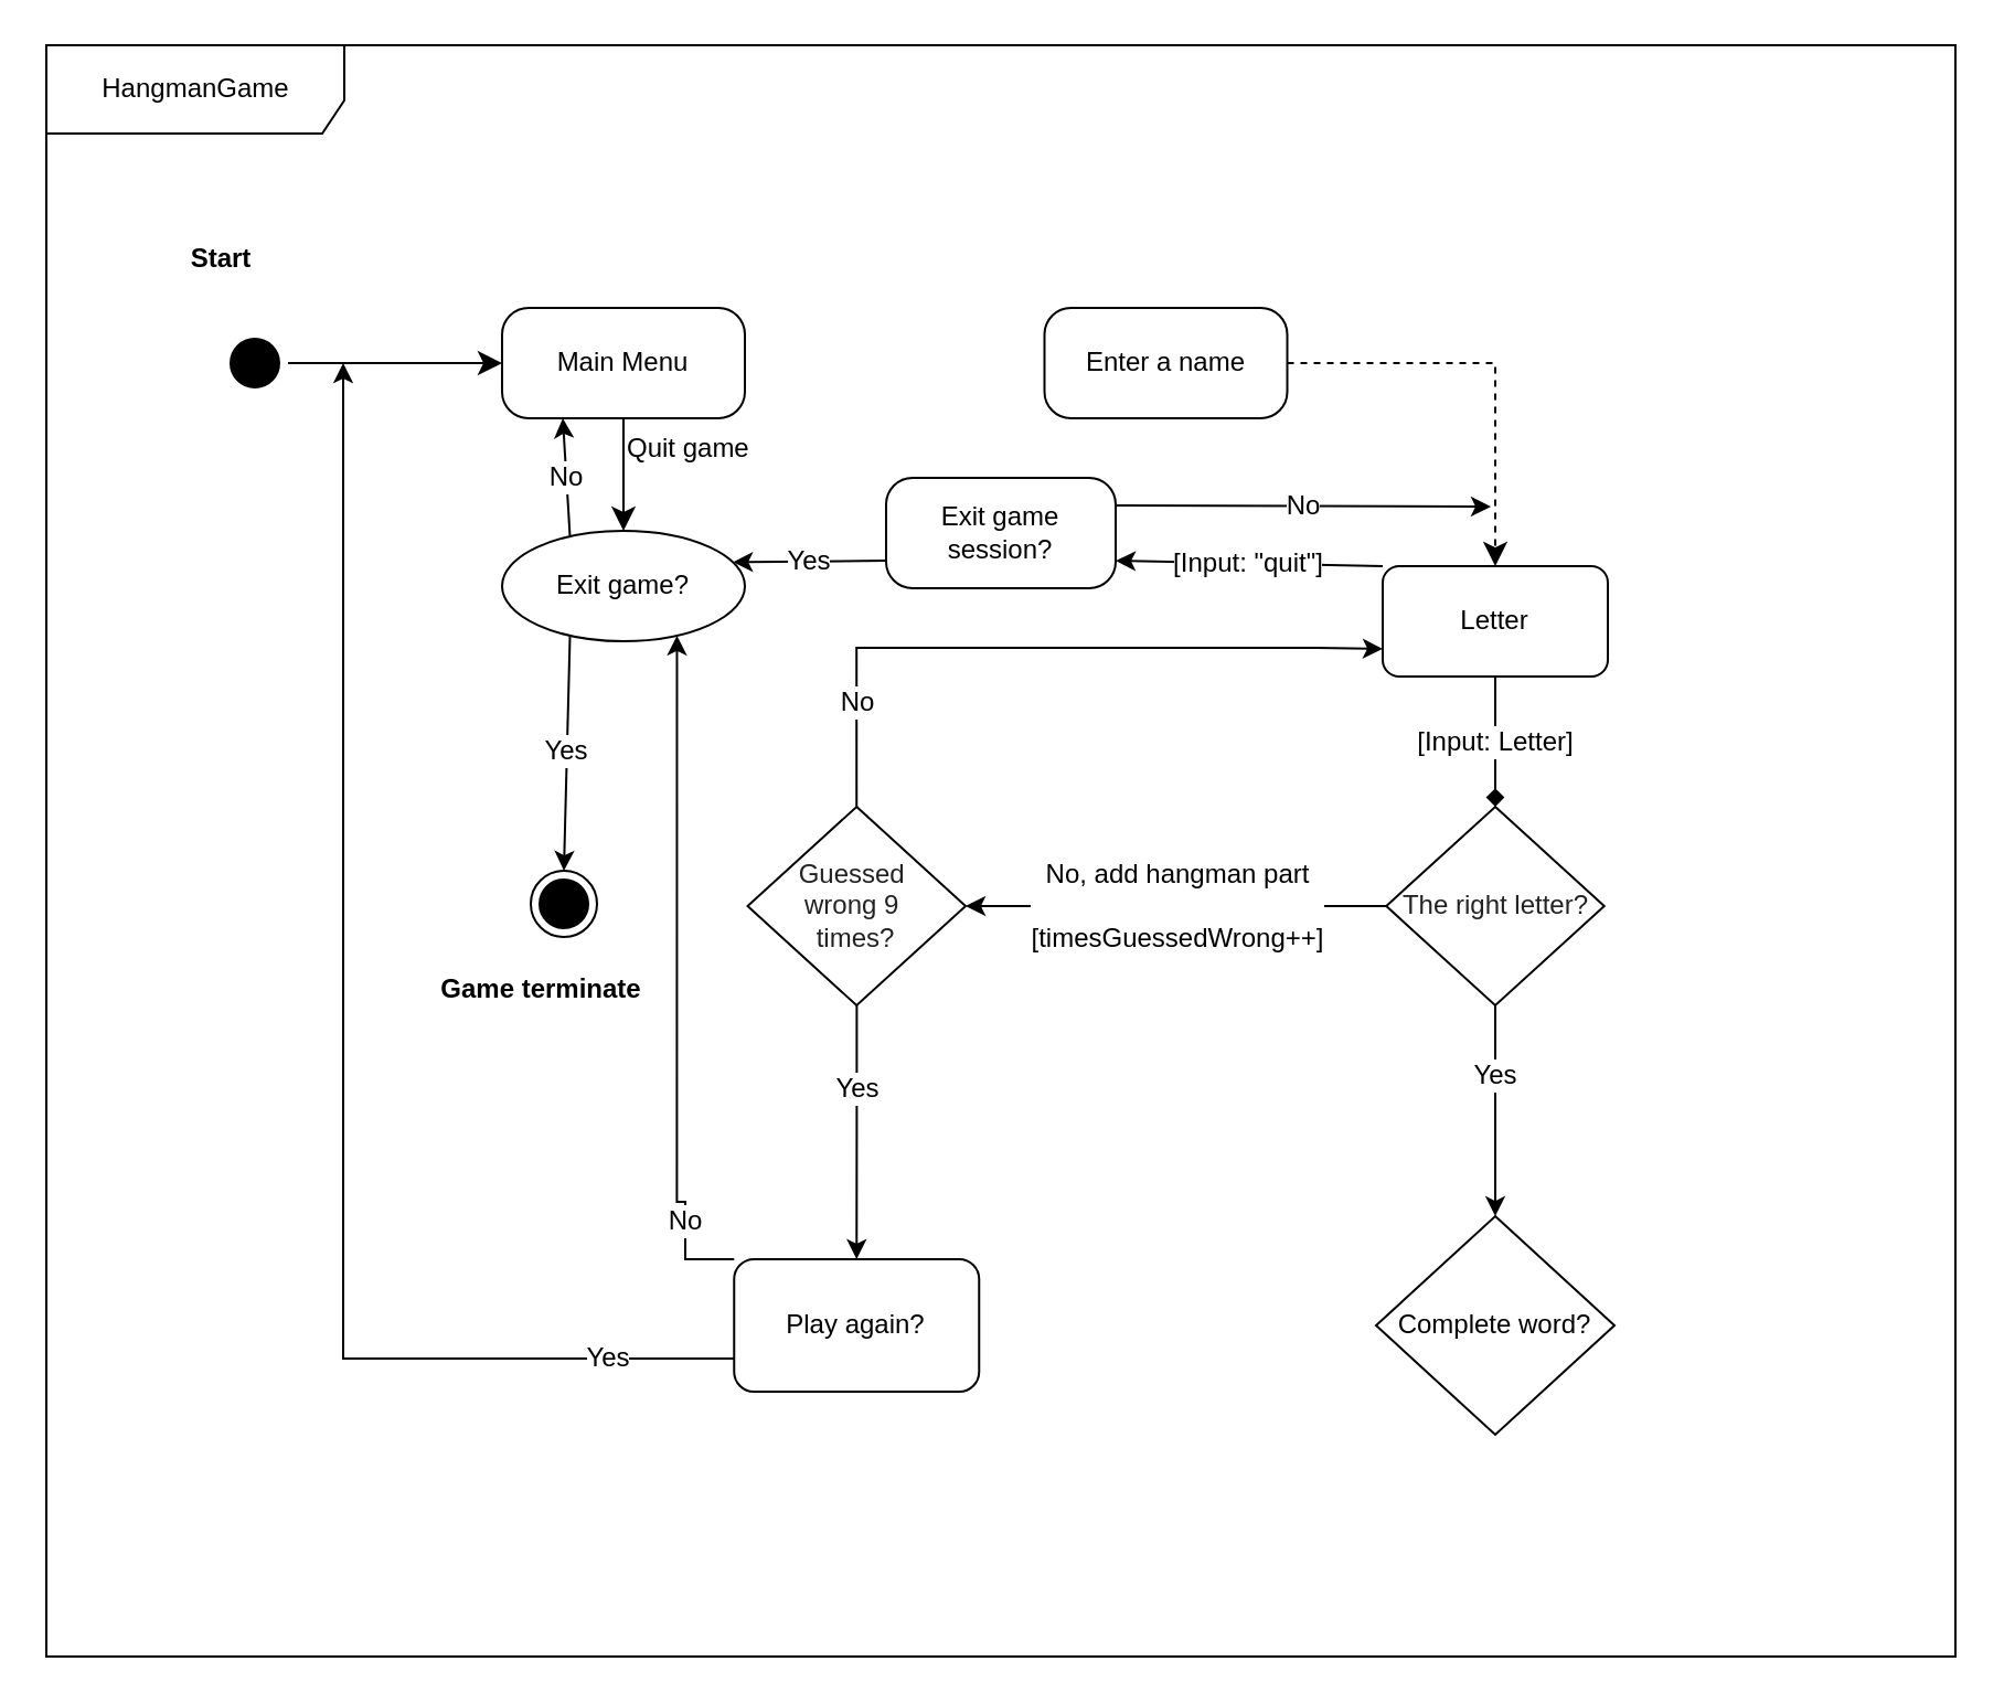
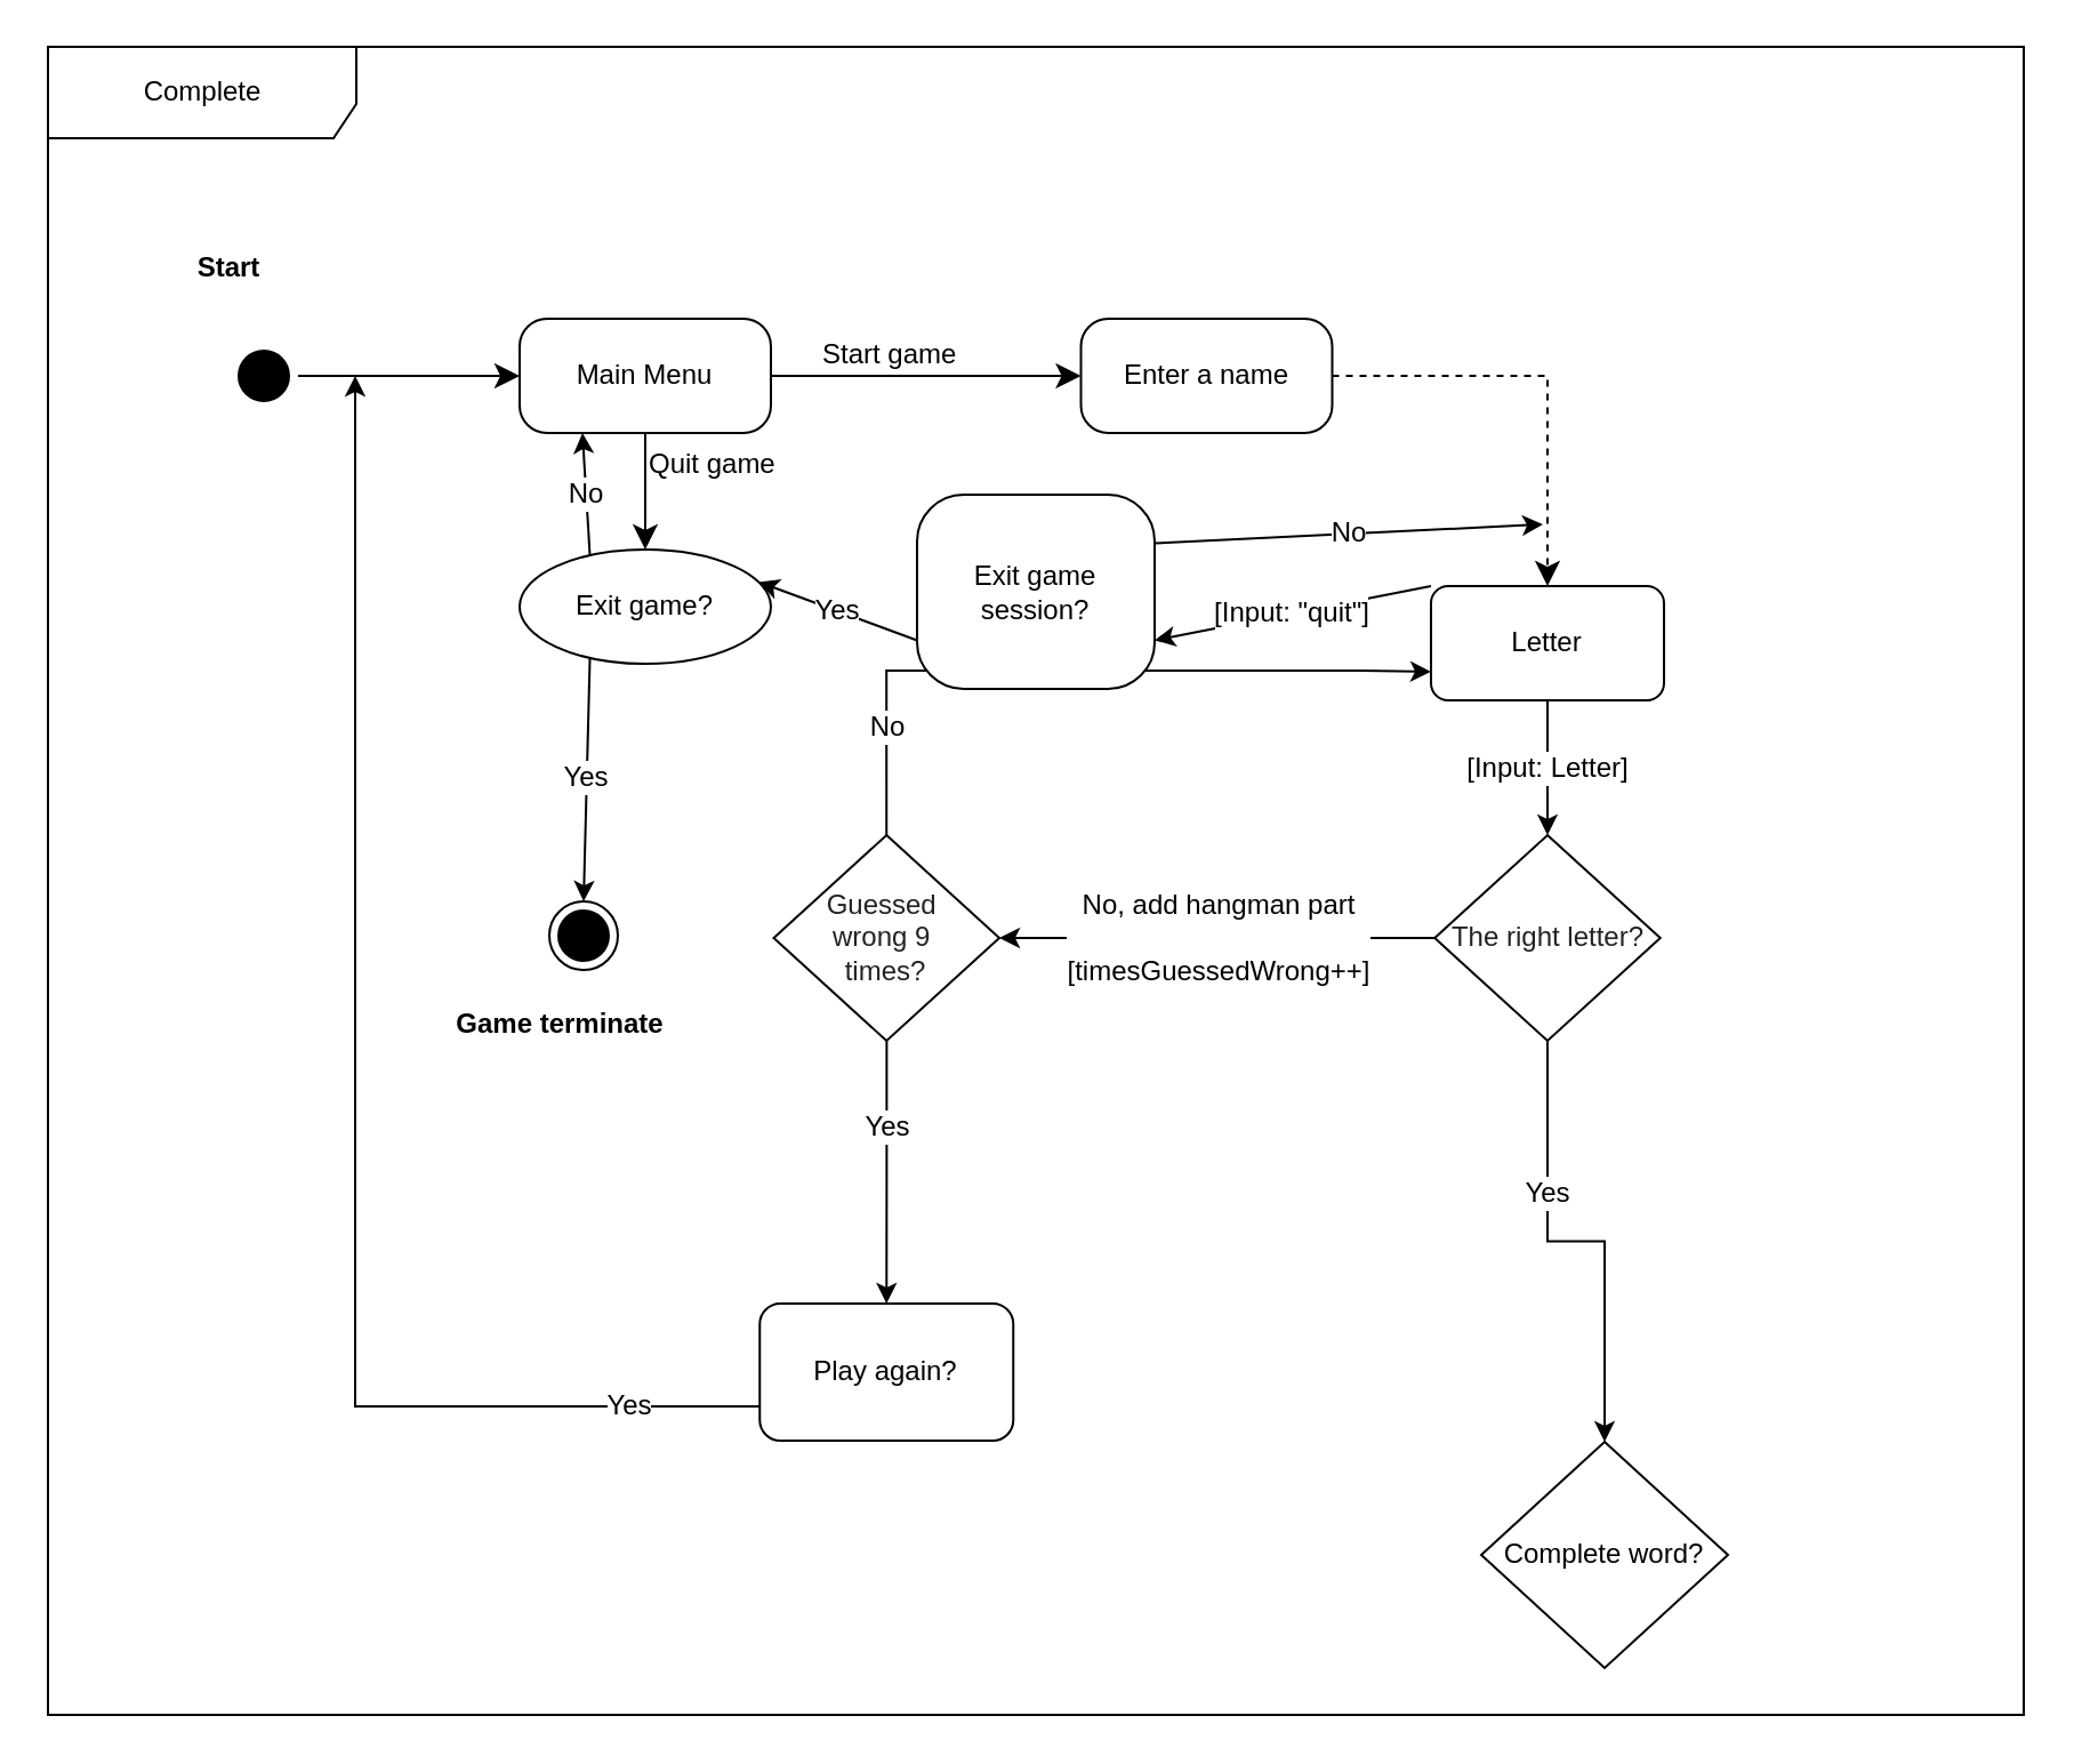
  <mxCell id="0" />
  <mxCell id="1" parent="0" />
- <mxCell id="2" value="HangmanGame" style="shape=umlFrame;whiteSpace=wrap;html=1;rounded=1;shadow=0;comic=0;labelBackgroundColor=none;strokeWidth=1;fontFamily=Helvetica;fontSize=12;align=center;width=135;height=40;" parent="1" vertex="1"><mxGeometry x="20.5" y="20" width="865" height="730" as="geometry" /></mxCell>
+ <mxCell id="2" value="Complete" style="shape=umlFrame;whiteSpace=wrap;html=1;rounded=1;shadow=0;comic=0;labelBackgroundColor=none;strokeWidth=1;fontFamily=Helvetica;fontSize=12;align=center;width=135;height=40;" parent="1" vertex="1"><mxGeometry x="20.5" y="20" width="865" height="730" as="geometry" /></mxCell>
  <mxCell id="3" value="" style="ellipse;html=1;shape=startState;rounded=1;shadow=0;comic=0;labelBackgroundColor=none;fontFamily=Helvetica;fontSize=12;align=center;direction=south;fillColor=#000000;" parent="1" vertex="1"><mxGeometry x="100" y="149" width="30" height="30" as="geometry" /></mxCell>
  <mxCell id="4" value="Main Menu" style="rounded=1;whiteSpace=wrap;html=1;arcSize=24;shadow=0;comic=0;labelBackgroundColor=none;fontFamily=Helvetica;fontSize=12;align=center;" parent="1" vertex="1"><mxGeometry x="227" y="139" width="110" height="50" as="geometry" /></mxCell>
  <mxCell id="5" style="edgeStyle=orthogonalEdgeStyle;html=1;labelBackgroundColor=none;endArrow=classic;endSize=8;fontFamily=Helvetica;fontSize=12;align=left;endFill=1;" parent="1" source="3" target="4" edge="1"><mxGeometry relative="1" as="geometry" /></mxCell>
  <mxCell id="6" value="" style="edgeStyle=orthogonalEdgeStyle;html=1;align=left;verticalAlign=bottom;endArrow=classic;endSize=8;strokeWidth=1;fontSize=12;entryX=0.5;entryY=0;entryDx=0;entryDy=0;endFill=1;exitX=1;exitY=0.5;exitDx=0;exitDy=0;fontFamily=Helvetica;rounded=0;dashed=1;" parent="1" source="22" target="8" edge="1"><mxGeometry x="0.079" y="70" relative="1" as="geometry"><mxPoint x="615" y="234" as="targetPoint" /><mxPoint x="-12" y="-40" as="offset" /><mxPoint x="497.5" y="164" as="sourcePoint" /></mxGeometry></mxCell>
- <mxCell id="7" value="[Input: Letter]" style="edgeStyle=orthogonalEdgeStyle;rounded=0;orthogonalLoop=1;jettySize=auto;html=1;strokeWidth=1;fontSize=12;entryX=0.5;entryY=0;entryDx=0;entryDy=0;fontFamily=Helvetica;endArrow=diamond;" parent="1" source="8" target="19" edge="1"><mxGeometry relative="1" as="geometry"><mxPoint x="677" y="459" as="targetPoint" /></mxGeometry></mxCell>
+ <mxCell id="7" value="[Input: Letter]" style="edgeStyle=orthogonalEdgeStyle;rounded=0;orthogonalLoop=1;jettySize=auto;html=1;strokeWidth=1;fontSize=12;entryX=0.5;entryY=0;entryDx=0;entryDy=0;fontFamily=Helvetica;" parent="1" source="8" target="19" edge="1"><mxGeometry relative="1" as="geometry"><mxPoint x="677" y="459" as="targetPoint" /></mxGeometry></mxCell>
  <mxCell id="8" value="Letter" style="rounded=1;whiteSpace=wrap;html=1;fillColor=#ffffff;fontSize=12;fontFamily=Helvetica;" parent="1" vertex="1"><mxGeometry x="626" y="256" width="102" height="50" as="geometry" /></mxCell>
  <mxCell id="9" value="Yes" style="edgeStyle=orthogonalEdgeStyle;rounded=0;orthogonalLoop=1;jettySize=auto;html=1;strokeWidth=1;fontSize=12;exitX=0.5;exitY=1;exitDx=0;exitDy=0;fontFamily=Helvetica;" parent="1" source="19" target="10" edge="1"><mxGeometry x="-0.333" relative="1" as="geometry"><mxPoint x="677" y="519" as="sourcePoint" /><mxPoint as="offset" /></mxGeometry></mxCell>
- <mxCell id="10" value="Complete word?" style="rhombus;whiteSpace=wrap;html=1;fillColor=#ffffff;fontSize=12;fontFamily=Helvetica;" parent="1" vertex="1"><mxGeometry x="623" y="550.5" width="108" height="99" as="geometry" /></mxCell>
+ <mxCell id="10" value="Complete word?" style="rhombus;whiteSpace=wrap;html=1;fillColor=#ffffff;fontSize=12;fontFamily=Helvetica;" parent="1" vertex="1"><mxGeometry x="648" y="630.5" width="108" height="99" as="geometry" /></mxCell>
  <mxCell id="11" value="" style="ellipse;html=1;shape=endState;fillColor=#000000;strokeColor=#000000;fontSize=12;fontFamily=Helvetica;" parent="1" vertex="1"><mxGeometry x="240" y="394" width="30" height="30" as="geometry" /></mxCell>
  <mxCell id="12" value="Yes" style="edgeStyle=orthogonalEdgeStyle;rounded=0;orthogonalLoop=1;jettySize=auto;html=1;entryX=0.5;entryY=0;entryDx=0;entryDy=0;fontSize=12;" parent="1" source="14" target="25" edge="1"><mxGeometry x="-0.345" relative="1" as="geometry"><mxPoint x="405.625" y="555" as="targetPoint" /><mxPoint as="offset" /></mxGeometry></mxCell>
  <mxCell id="13" value="No" style="edgeStyle=orthogonalEdgeStyle;rounded=0;orthogonalLoop=1;jettySize=auto;html=1;entryX=0;entryY=0.75;entryDx=0;entryDy=0;exitX=0.5;exitY=0;exitDx=0;exitDy=0;fontSize=12;" parent="1" source="14" target="8" edge="1"><mxGeometry x="-0.699" relative="1" as="geometry"><mxPoint x="447.505" y="244" as="targetPoint" /><mxPoint as="offset" /><Array as="points"><mxPoint x="388" y="293" /><mxPoint x="596" y="293" /></Array></mxGeometry></mxCell>
  <mxCell id="14" value="&lt;font style=&quot;font-size: 12px;&quot;&gt;&lt;span style=&quot;color: rgb(34, 34, 34); text-align: left; white-space: pre-wrap; font-size: 12px;&quot;&gt;&lt;font style=&quot;font-size: 12px;&quot;&gt;Guessed &lt;br style=&quot;font-size: 12px;&quot;&gt;wrong 9 &lt;br style=&quot;font-size: 12px;&quot;&gt;times?&lt;/font&gt;&lt;/span&gt;&lt;/font&gt;" style="rhombus;whiteSpace=wrap;html=1;fillColor=#ffffff;fontSize=12;fontFamily=Helvetica;" parent="1" vertex="1"><mxGeometry x="338.25" y="365" width="98.75" height="90" as="geometry" /></mxCell>
  <mxCell id="15" value="Start" style="text;align=center;fontStyle=1;verticalAlign=middle;spacingLeft=3;spacingRight=3;strokeColor=none;rotatable=0;points=[[0,0.5],[1,0.5]];portConstraint=eastwest;fillColor=#ffffff;fontSize=12;fontFamily=Helvetica;" parent="1" vertex="1"><mxGeometry x="60" y="103" width="80" height="26" as="geometry" /></mxCell>
  <mxCell id="16" value="Game terminate" style="text;align=center;fontStyle=1;verticalAlign=middle;spacingLeft=3;spacingRight=3;strokeColor=none;rotatable=0;points=[[0,0.5],[1,0.5]];portConstraint=eastwest;fillColor=#ffffff;fontSize=12;fontFamily=Helvetica;" parent="1" vertex="1"><mxGeometry x="195" y="434" width="100" height="26" as="geometry" /></mxCell>
  <mxCell id="17" value="Quit game" style="edgeStyle=orthogonalEdgeStyle;html=1;align=left;verticalAlign=bottom;endArrow=classic;endSize=8;strokeWidth=1;fontSize=12;entryX=0.5;entryY=0;entryDx=0;entryDy=0;endFill=1;exitX=0.5;exitY=1;exitDx=0;exitDy=0;fontFamily=Helvetica;" parent="1" source="4" target="20" edge="1"><mxGeometry x="-0.091" relative="1" as="geometry"><mxPoint x="657" y="244" as="targetPoint" /><mxPoint as="offset" /><mxPoint x="347" y="174" as="sourcePoint" /></mxGeometry></mxCell>
- <mxCell id="18" value="No" style="edgeStyle=orthogonalEdgeStyle;rounded=0;orthogonalLoop=1;jettySize=auto;html=1;entryX=0.75;entryY=1;entryDx=0;entryDy=0;exitX=0;exitY=0;exitDx=0;exitDy=0;fontSize=12;" parent="1" source="25" target="20" edge="1"><mxGeometry x="-0.748" y="1" relative="1" as="geometry"><mxPoint x="356.25" y="600" as="sourcePoint" /><mxPoint x="434.375" y="554" as="targetPoint" /><Array as="points"><mxPoint x="310" y="570" /><mxPoint x="310" y="544" /></Array><mxPoint x="1" as="offset" /></mxGeometry></mxCell>
  <mxCell id="19" value="&lt;div style=&quot;text-align: left; font-size: 12px;&quot;&gt;&lt;span style=&quot;white-space: pre-wrap; font-size: 12px;&quot;&gt;&lt;font color=&quot;#222222&quot; style=&quot;font-size: 12px;&quot;&gt;The right letter?&lt;/font&gt;&lt;/span&gt;&lt;/div&gt;" style="rhombus;whiteSpace=wrap;html=1;fillColor=#ffffff;fontSize=12;fontFamily=Helvetica;" parent="1" vertex="1"><mxGeometry x="627.63" y="365" width="98.75" height="90" as="geometry" /></mxCell>
  <mxCell id="20" value="Exit game?" style="ellipse;whiteSpace=wrap;html=1;arcSize=24;shadow=0;comic=0;labelBackgroundColor=none;fontFamily=Helvetica;fontSize=12;align=center;" parent="1" vertex="1"><mxGeometry x="227" y="240" width="110" height="50" as="geometry" /></mxCell>
  <mxCell id="21" value="No" style="endArrow=classic;html=1;exitX=0.25;exitY=0;exitDx=0;exitDy=0;entryX=0.25;entryY=1;entryDx=0;entryDy=0;fontSize=12;" parent="1" source="20" target="4" edge="1"><mxGeometry width="50" height="50" relative="1" as="geometry"><mxPoint x="175" y="254" as="sourcePoint" /><mxPoint x="225" y="204" as="targetPoint" /></mxGeometry></mxCell>
  <mxCell id="22" value="Enter a name" style="rounded=1;whiteSpace=wrap;html=1;arcSize=24;shadow=0;comic=0;labelBackgroundColor=none;fontFamily=Helvetica;fontSize=12;align=center;" parent="1" vertex="1"><mxGeometry x="472.75" y="139" width="110" height="50" as="geometry" /></mxCell>
+ <mxCell id="23" value="Start game" style="edgeStyle=orthogonalEdgeStyle;html=1;align=left;verticalAlign=bottom;endArrow=classic;endSize=8;strokeWidth=1;fontSize=12;entryX=0;entryY=0.5;entryDx=0;entryDy=0;endFill=1;exitX=1;exitY=0.5;exitDx=0;exitDy=0;fontFamily=Helvetica;" parent="1" source="4" target="22" edge="1"><mxGeometry x="-0.695" relative="1" as="geometry"><mxPoint x="647" y="234" as="targetPoint" /><mxPoint as="offset" /><mxPoint x="337" y="164" as="sourcePoint" /></mxGeometry></mxCell>
  <mxCell id="24" value="Yes" style="endArrow=classic;html=1;entryX=0.5;entryY=0;entryDx=0;entryDy=0;exitX=0.25;exitY=1;exitDx=0;exitDy=0;fontSize=12;" parent="1" source="20" target="11" edge="1"><mxGeometry width="50" height="50" relative="1" as="geometry"><mxPoint x="220" y="340" as="sourcePoint" /><mxPoint x="270" y="290" as="targetPoint" /></mxGeometry></mxCell>
  <mxCell id="25" value="Play again?" style="rounded=1;whiteSpace=wrap;html=1;fontSize=12;" parent="1" vertex="1"><mxGeometry x="332.13" y="570" width="111" height="60" as="geometry" /></mxCell>
- <mxCell id="26" value="Exit game session?" style="rounded=1;whiteSpace=wrap;html=1;arcSize=24;shadow=0;comic=0;labelBackgroundColor=none;fontFamily=Helvetica;fontSize=12;align=center;" vertex="1" parent="1"><mxGeometry x="401" y="216" width="104" height="50" as="geometry" /></mxCell>
+ <mxCell id="26" value="Exit game session?" style="rounded=1;whiteSpace=wrap;html=1;arcSize=24;shadow=0;comic=0;labelBackgroundColor=none;fontFamily=Helvetica;fontSize=12;align=center;" vertex="1" parent="1"><mxGeometry x="401" y="216" width="104" height="85" as="geometry" /></mxCell>
  <mxCell id="27" value="&lt;font style=&quot;font-size: 12px&quot;&gt;[Input: &quot;quit&quot;]&lt;/font&gt;" style="endArrow=classic;html=1;exitX=0;exitY=0;exitDx=0;exitDy=0;entryX=1;entryY=0.75;entryDx=0;entryDy=0;fontSize=12;" edge="1" parent="1" source="8" target="26"><mxGeometry width="50" height="50" relative="1" as="geometry"><mxPoint x="805" y="179" as="sourcePoint" /><mxPoint x="855" y="129" as="targetPoint" /></mxGeometry></mxCell>
  <mxCell id="28" value="Yes" style="endArrow=classic;html=1;exitX=0;exitY=0.75;exitDx=0;exitDy=0;entryX=1;entryY=0.25;entryDx=0;entryDy=0;fontSize=12;" edge="1" parent="1" source="26" target="20"><mxGeometry width="50" height="50" relative="1" as="geometry"><mxPoint x="362.63" y="229" as="sourcePoint" /><mxPoint x="412.63" y="179" as="targetPoint" /></mxGeometry></mxCell>
  <mxCell id="29" value="No" style="endArrow=classic;html=1;exitX=1;exitY=0.25;exitDx=0;exitDy=0;fontSize=12;" edge="1" parent="1" source="26"><mxGeometry width="50" height="50" relative="1" as="geometry"><mxPoint x="520" y="239.8" as="sourcePoint" /><mxPoint x="675" y="229" as="targetPoint" /></mxGeometry></mxCell>
  <mxCell id="30" value="&lt;font style=&quot;font-size: 12px&quot;&gt;&lt;font style=&quot;font-size: 12px&quot;&gt;No, a&lt;span style=&quot;white-space: normal&quot;&gt;dd hangman part&lt;br&gt;&lt;br&gt;[&lt;/span&gt;&lt;span style=&quot;white-space: pre&quot;&gt;timesGuessedWrong++&lt;/span&gt;&lt;/font&gt;&lt;span style=&quot;white-space: normal&quot;&gt;]&lt;/span&gt;&lt;/font&gt;" style="endArrow=classic;html=1;exitX=0;exitY=0.5;exitDx=0;exitDy=0;entryX=1;entryY=0.5;entryDx=0;entryDy=0;fontSize=12;fontColor=#000000;labelBackgroundColor=#ffffff;" edge="1" parent="1" source="19" target="14"><mxGeometry width="50" height="50" relative="1" as="geometry"><mxPoint x="565" y="369.8" as="sourcePoint" /><mxPoint x="582.75" y="410" as="targetPoint" /></mxGeometry></mxCell>
  <mxCell id="31" value="Yes" style="endArrow=classic;html=1;exitX=0;exitY=0.75;exitDx=0;exitDy=0;rounded=0;fontSize=12;" edge="1" parent="1" source="25"><mxGeometry x="-0.818" width="50" height="50" relative="1" as="geometry"><mxPoint x="165" y="614" as="sourcePoint" /><mxPoint x="155" y="164" as="targetPoint" /><Array as="points"><mxPoint x="155" y="615" /></Array><mxPoint as="offset" /></mxGeometry></mxCell>
